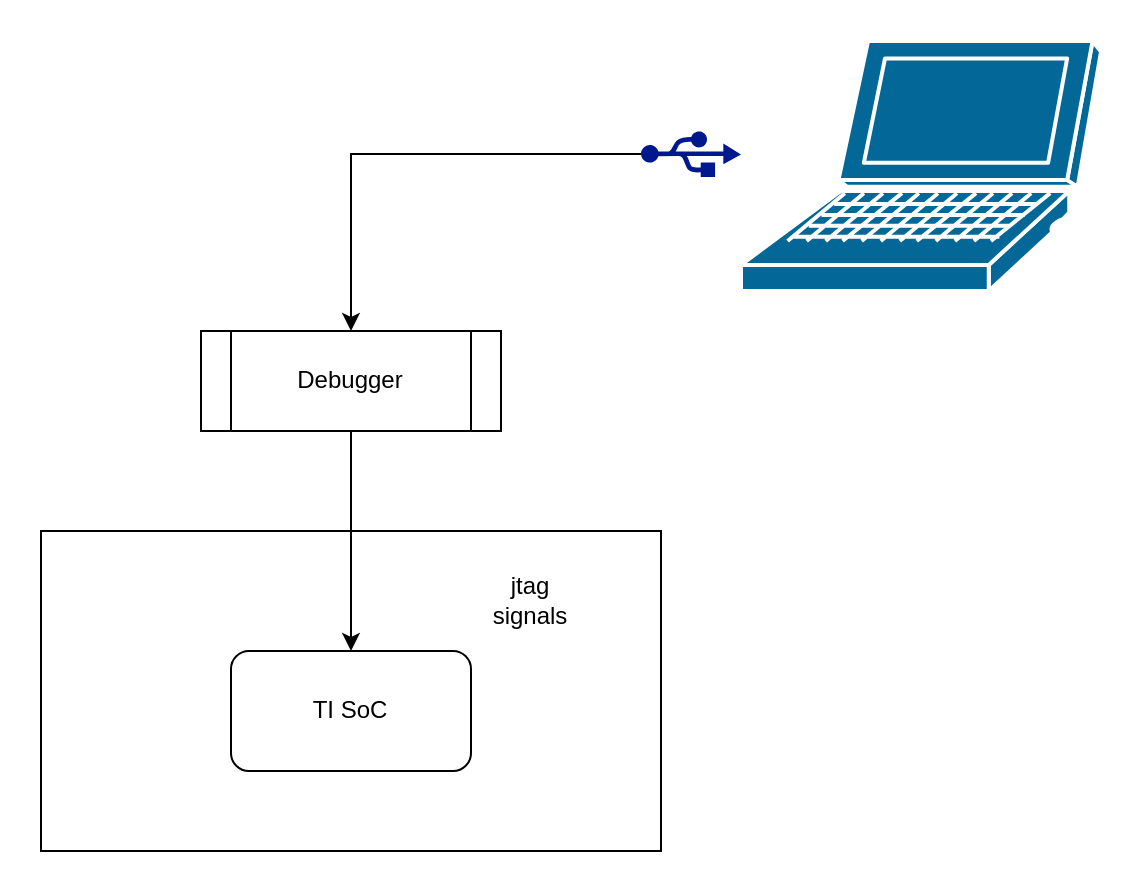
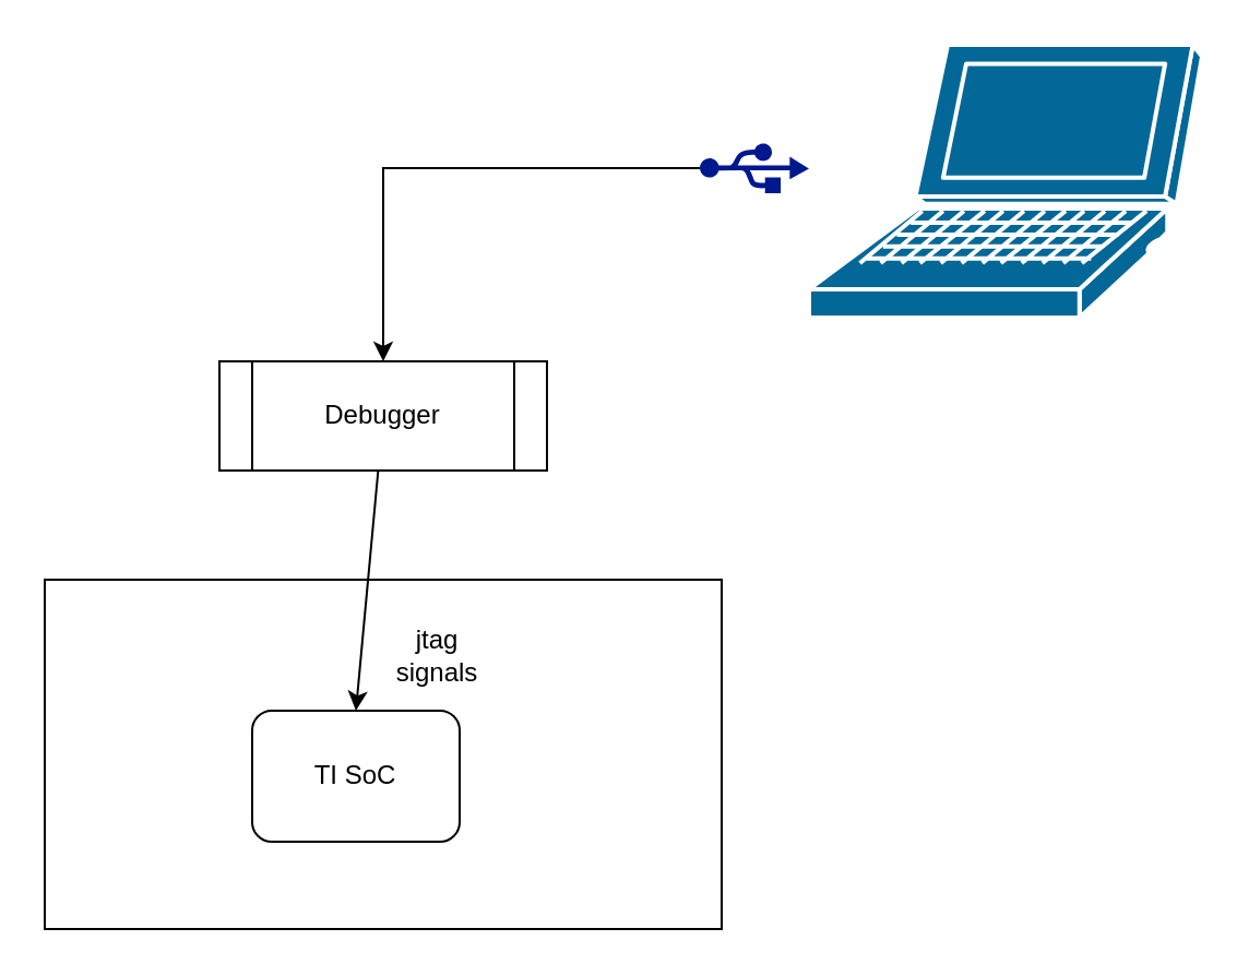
  <mxCell id="0" />
  <mxCell id="1" parent="0" />
  <mxCell id="2" value="" style="rounded=0;whiteSpace=wrap;html=1;fillColor=none;" parent="1" vertex="1"><mxGeometry x="20" y="265" width="310" height="160" as="geometry" /></mxCell>
  <mxCell id="3" value="Debugger" style="shape=process;whiteSpace=wrap;html=1;backgroundOutline=1;" parent="1" vertex="1"><mxGeometry x="100" y="165" width="150" height="50" as="geometry" /></mxCell>
- <mxCell id="4" value="TI SoC" style="rounded=1;whiteSpace=wrap;html=1;" parent="1" vertex="1"><mxGeometry x="115" y="325" width="120" height="60" as="geometry" /></mxCell>
+ <mxCell id="4" value="TI SoC" style="rounded=1;whiteSpace=wrap;html=1;" parent="1" vertex="1"><mxGeometry x="115" y="325" width="95" height="60" as="geometry" /></mxCell>
  <mxCell id="5" value="" style="endArrow=classic;html=1;rounded=0;entryX=0.5;entryY=0;entryDx=0;entryDy=0;" parent="1" source="3" target="4" edge="1"><mxGeometry width="50" height="50" relative="1" as="geometry"><mxPoint x="210" y="545" as="sourcePoint" /><mxPoint x="260" y="495" as="targetPoint" /></mxGeometry></mxCell>
- <mxCell id="6" value="jtag signals" style="text;html=1;strokeColor=none;fillColor=none;align=center;verticalAlign=middle;whiteSpace=wrap;rounded=0;" parent="1" vertex="1"><mxGeometry x="235" y="285" width="60" height="30" as="geometry" /></mxCell>
+ <mxCell id="6" value="jtag signals" style="text;html=1;strokeColor=none;fillColor=none;align=center;verticalAlign=middle;whiteSpace=wrap;rounded=0;" parent="1" vertex="1"><mxGeometry x="170" y="285" width="60" height="30" as="geometry" /></mxCell>
  <mxCell id="7" value="" style="shape=mxgraph.cisco.computers_and_peripherals.laptop;html=1;pointerEvents=1;dashed=0;fillColor=#036897;strokeColor=#ffffff;strokeWidth=2;verticalLabelPosition=bottom;verticalAlign=top;align=center;outlineConnect=0;" parent="1" vertex="1"><mxGeometry x="370" y="20" width="180" height="125" as="geometry" /></mxCell>
  <mxCell id="8" style="edgeStyle=orthogonalEdgeStyle;rounded=0;orthogonalLoop=1;jettySize=auto;html=1;entryX=0.5;entryY=0;entryDx=0;entryDy=0;" parent="1" source="9" target="3" edge="1"><mxGeometry relative="1" as="geometry"><mxPoint x="180" y="65" as="targetPoint" /></mxGeometry></mxCell>
  <mxCell id="9" value="" style="sketch=0;aspect=fixed;pointerEvents=1;shadow=0;dashed=0;html=1;strokeColor=none;labelPosition=center;verticalLabelPosition=bottom;verticalAlign=top;align=center;fillColor=#00188D;shape=mxgraph.mscae.enterprise.usb" parent="1" vertex="1"><mxGeometry x="320" y="65" width="50" height="23" as="geometry" /></mxCell>
